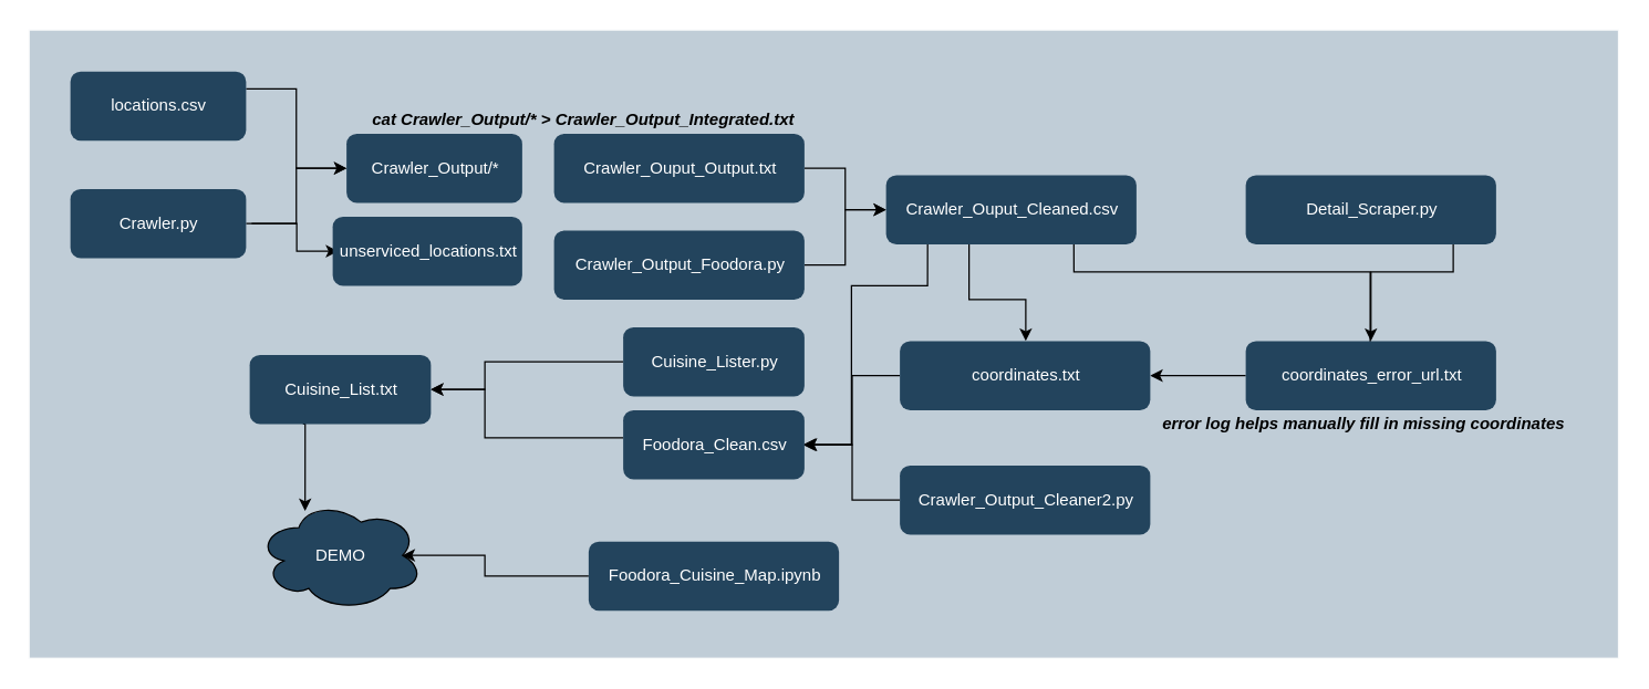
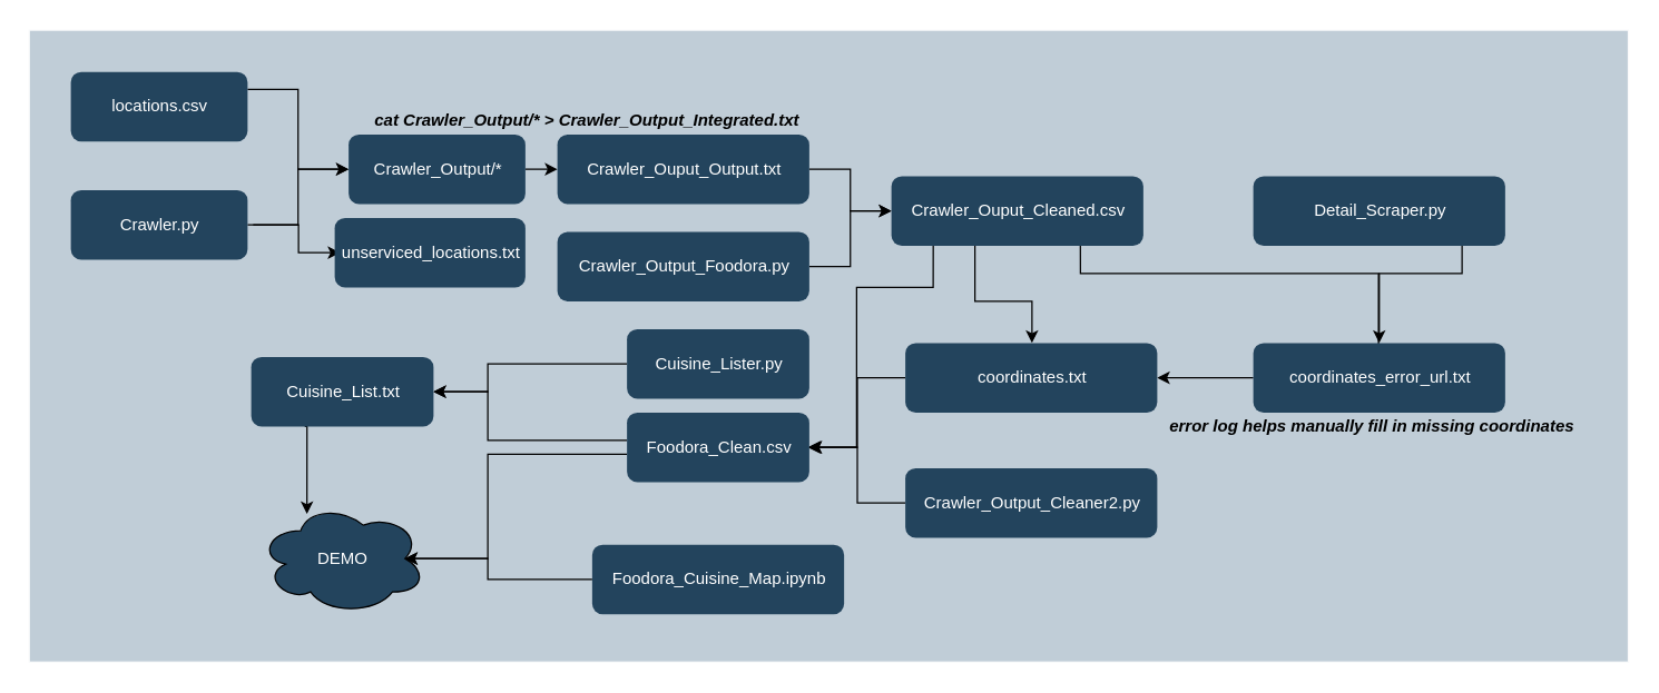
  <mxCell id="0" />
  <mxCell id="1" parent="0" />
  <mxCell id="2" value="" style="strokeColor=#FFFFFF;fillColor=#BAC8D3;fontSize=18;strokeWidth=2;fontFamily=Helvetica;html=1;opacity=90;" parent="1" vertex="1"><mxGeometry x="20" y="20.5" width="1150" height="455.5" as="geometry" /></mxCell>
  <mxCell id="3" style="edgeStyle=orthogonalEdgeStyle;rounded=0;orthogonalLoop=1;jettySize=auto;html=1;exitX=1;exitY=0.25;exitDx=0;exitDy=0;" parent="1" source="4" target="9" edge="1"><mxGeometry relative="1" as="geometry" /></mxCell>
  <mxCell id="4" value="&lt;font color=&quot;#ffffff&quot;&gt;locations.csv&lt;/font&gt;" style="rounded=1;fillColor=#23445D;strokeColor=none;strokeWidth=2;fontFamily=Helvetica;html=1;gradientColor=none;" parent="1" vertex="1"><mxGeometry x="50.395" y="51" width="127" height="50" as="geometry" /></mxCell>
  <mxCell id="5" style="edgeStyle=orthogonalEdgeStyle;rounded=0;orthogonalLoop=1;jettySize=auto;html=1;entryX=0;entryY=0.5;entryDx=0;entryDy=0;" parent="1" source="7" target="9" edge="1"><mxGeometry relative="1" as="geometry" /></mxCell>
  <mxCell id="6" style="edgeStyle=orthogonalEdgeStyle;rounded=0;orthogonalLoop=1;jettySize=auto;html=1;exitX=1;exitY=0.5;exitDx=0;exitDy=0;entryX=0;entryY=0.5;entryDx=0;entryDy=0;" edge="1" parent="1"><mxGeometry relative="1" as="geometry"><mxPoint x="181.395" y="161" as="sourcePoint" /><mxPoint x="244" y="181" as="targetPoint" /><Array as="points"><mxPoint x="214" y="161" /><mxPoint x="214" y="181" /></Array></mxGeometry></mxCell>
  <mxCell id="7" value="&lt;font color=&quot;#ffffff&quot;&gt;Crawler.py&lt;/font&gt;" style="rounded=1;fillColor=#23445D;strokeColor=none;strokeWidth=2;fontFamily=Helvetica;html=1;gradientColor=none;" parent="1" vertex="1"><mxGeometry x="50.395" y="136" width="127" height="50" as="geometry" /></mxCell>
+ <mxCell id="8" value="" style="edgeStyle=orthogonalEdgeStyle;rounded=0;orthogonalLoop=1;jettySize=auto;html=1;" parent="1" source="9" target="11" edge="1"><mxGeometry relative="1" as="geometry" /></mxCell>
  <mxCell id="9" value="&lt;font color=&quot;#ffffff&quot;&gt;Crawler_Output/*&lt;br&gt;&lt;/font&gt;" style="rounded=1;fillColor=#23445D;strokeColor=none;strokeWidth=2;fontFamily=Helvetica;html=1;gradientColor=none;" parent="1" vertex="1"><mxGeometry x="250" y="96" width="127" height="50" as="geometry" /></mxCell>
  <mxCell id="10" value="" style="edgeStyle=orthogonalEdgeStyle;rounded=0;orthogonalLoop=1;jettySize=auto;html=1;" parent="1" source="11" target="15" edge="1"><mxGeometry relative="1" as="geometry" /></mxCell>
  <mxCell id="11" value="&lt;font color=&quot;#ffffff&quot;&gt;Crawler_Ouput_Output.txt&lt;br&gt;&lt;/font&gt;" style="rounded=1;fillColor=#23445D;strokeColor=none;strokeWidth=2;fontFamily=Helvetica;html=1;gradientColor=none;" parent="1" vertex="1"><mxGeometry x="400" y="96" width="181" height="50" as="geometry" /></mxCell>
  <mxCell id="12" value="" style="edgeStyle=orthogonalEdgeStyle;rounded=0;orthogonalLoop=1;jettySize=auto;html=1;" parent="1" source="15" target="19" edge="1"><mxGeometry relative="1" as="geometry"><Array as="points"><mxPoint x="700" y="216" /><mxPoint x="741" y="216" /></Array></mxGeometry></mxCell>
  <mxCell id="13" style="edgeStyle=orthogonalEdgeStyle;rounded=0;orthogonalLoop=1;jettySize=auto;html=1;entryX=0.497;entryY=0.2;entryDx=0;entryDy=0;entryPerimeter=0;exitX=0.75;exitY=1;exitDx=0;exitDy=0;" parent="1" source="15" target="17" edge="1"><mxGeometry relative="1" as="geometry"><Array as="points"><mxPoint x="776" y="196" /><mxPoint x="990" y="196" /></Array></mxGeometry></mxCell>
  <mxCell id="14" style="edgeStyle=orthogonalEdgeStyle;rounded=0;orthogonalLoop=1;jettySize=auto;html=1;exitX=0.166;exitY=1;exitDx=0;exitDy=0;exitPerimeter=0;" parent="1" source="15" edge="1"><mxGeometry relative="1" as="geometry"><mxPoint x="734.5" y="176" as="sourcePoint" /><mxPoint x="580" y="321" as="targetPoint" /><Array as="points"><mxPoint x="670" y="206" /><mxPoint x="615" y="206" /><mxPoint x="615" y="321" /></Array></mxGeometry></mxCell>
  <mxCell id="15" value="&lt;font color=&quot;#ffffff&quot;&gt;Crawler_Ouput_Cleaned.csv&lt;br&gt;&lt;/font&gt;" style="rounded=1;fillColor=#23445D;strokeColor=none;strokeWidth=2;fontFamily=Helvetica;html=1;gradientColor=none;" parent="1" vertex="1"><mxGeometry x="640" y="126" width="181" height="50" as="geometry" /></mxCell>
  <mxCell id="16" style="edgeStyle=orthogonalEdgeStyle;rounded=0;orthogonalLoop=1;jettySize=auto;html=1;entryX=1;entryY=0.5;entryDx=0;entryDy=0;" parent="1" source="17" target="19" edge="1"><mxGeometry relative="1" as="geometry" /></mxCell>
  <mxCell id="17" value="&lt;font color=&quot;#ffffff&quot;&gt;coordinates_error_url.txt&lt;br&gt;&lt;/font&gt;" style="rounded=1;fillColor=#23445D;strokeColor=none;strokeWidth=2;fontFamily=Helvetica;html=1;gradientColor=none;" parent="1" vertex="1"><mxGeometry x="900" y="246" width="181" height="50" as="geometry" /></mxCell>
  <mxCell id="18" style="edgeStyle=orthogonalEdgeStyle;rounded=0;orthogonalLoop=1;jettySize=auto;html=1;entryX=1;entryY=0.5;entryDx=0;entryDy=0;" parent="1" source="19" target="30" edge="1"><mxGeometry relative="1" as="geometry" /></mxCell>
  <mxCell id="19" value="&lt;font color=&quot;#ffffff&quot;&gt;coordinates.txt&lt;br&gt;&lt;/font&gt;" style="rounded=1;fillColor=#23445D;strokeColor=none;strokeWidth=2;fontFamily=Helvetica;html=1;gradientColor=none;" parent="1" vertex="1"><mxGeometry x="650" y="246" width="181" height="50" as="geometry" /></mxCell>
  <mxCell id="20" value="&lt;b&gt;&lt;i&gt;cat Crawler_Output/* &amp;gt; Crawler_Output_Integrated.txt&lt;/i&gt;&lt;/b&gt;" style="text;html=1;align=center;verticalAlign=middle;resizable=0;points=[];autosize=1;" parent="1" vertex="1"><mxGeometry x="261" y="76" width="320" height="20" as="geometry" /></mxCell>
  <mxCell id="21" style="edgeStyle=orthogonalEdgeStyle;rounded=0;orthogonalLoop=1;jettySize=auto;html=1;entryX=0;entryY=0.5;entryDx=0;entryDy=0;" parent="1" source="22" target="15" edge="1"><mxGeometry relative="1" as="geometry" /></mxCell>
  <mxCell id="22" value="&lt;font color=&quot;#ffffff&quot;&gt;Crawler_Output_Foodora.py&lt;br&gt;&lt;/font&gt;" style="rounded=1;fillColor=#23445D;strokeColor=none;strokeWidth=2;fontFamily=Helvetica;html=1;gradientColor=none;" parent="1" vertex="1"><mxGeometry x="400" y="166" width="181" height="50" as="geometry" /></mxCell>
  <mxCell id="23" style="edgeStyle=orthogonalEdgeStyle;rounded=0;orthogonalLoop=1;jettySize=auto;html=1;entryX=0.5;entryY=0;entryDx=0;entryDy=0;" parent="1" source="24" target="17" edge="1"><mxGeometry relative="1" as="geometry"><Array as="points"><mxPoint x="1050" y="196" /><mxPoint x="991" y="196" /></Array></mxGeometry></mxCell>
  <mxCell id="24" value="&lt;font color=&quot;#ffffff&quot;&gt;Detail_Scraper.py&lt;br&gt;&lt;/font&gt;" style="rounded=1;fillColor=#23445D;strokeColor=none;strokeWidth=2;fontFamily=Helvetica;html=1;gradientColor=none;" parent="1" vertex="1"><mxGeometry x="900" y="126" width="181" height="50" as="geometry" /></mxCell>
  <mxCell id="25" value="&lt;b&gt;&lt;i&gt;error log helps manually fill in missing coordinates&lt;/i&gt;&lt;/b&gt;" style="text;html=1;align=center;verticalAlign=middle;resizable=0;points=[];autosize=1;" parent="1" vertex="1"><mxGeometry x="830" y="296" width="310" height="20" as="geometry" /></mxCell>
  <mxCell id="26" style="edgeStyle=orthogonalEdgeStyle;rounded=0;orthogonalLoop=1;jettySize=auto;html=1;entryX=1;entryY=0.5;entryDx=0;entryDy=0;" parent="1" source="27" target="30" edge="1"><mxGeometry relative="1" as="geometry" /></mxCell>
  <mxCell id="27" value="&lt;font color=&quot;#ffffff&quot;&gt;Crawler_Output_Cleaner2.py&lt;br&gt;&lt;/font&gt;" style="rounded=1;fillColor=#23445D;strokeColor=none;strokeWidth=2;fontFamily=Helvetica;html=1;gradientColor=none;" parent="1" vertex="1"><mxGeometry x="650" y="336" width="181" height="50" as="geometry" /></mxCell>
  <mxCell id="28" style="edgeStyle=orthogonalEdgeStyle;rounded=0;orthogonalLoop=1;jettySize=auto;html=1;" parent="1" source="30" target="34" edge="1"><mxGeometry relative="1" as="geometry"><Array as="points"><mxPoint x="350" y="316" /><mxPoint x="350" y="281" /></Array></mxGeometry></mxCell>
+ <mxCell id="29" style="edgeStyle=orthogonalEdgeStyle;rounded=0;orthogonalLoop=1;jettySize=auto;html=1;entryX=0.875;entryY=0.5;entryDx=0;entryDy=0;entryPerimeter=0;" parent="1" source="30" target="37" edge="1"><mxGeometry relative="1" as="geometry"><Array as="points"><mxPoint x="350" y="326" /><mxPoint x="350" y="401" /></Array></mxGeometry></mxCell>
  <mxCell id="30" value="&lt;font color=&quot;#ffffff&quot;&gt;Foodora_Clean.csv&lt;br&gt;&lt;/font&gt;" style="rounded=1;fillColor=#23445D;strokeColor=none;strokeWidth=2;fontFamily=Helvetica;html=1;gradientColor=none;" parent="1" vertex="1"><mxGeometry x="450" y="296" width="131" height="50" as="geometry" /></mxCell>
  <mxCell id="31" value="" style="edgeStyle=orthogonalEdgeStyle;rounded=0;orthogonalLoop=1;jettySize=auto;html=1;" parent="1" source="32" target="34" edge="1"><mxGeometry relative="1" as="geometry"><Array as="points"><mxPoint x="350" y="261" /><mxPoint x="350" y="281" /></Array></mxGeometry></mxCell>
  <mxCell id="32" value="&lt;font color=&quot;#ffffff&quot;&gt;Cuisine_Lister.py&lt;br&gt;&lt;/font&gt;" style="rounded=1;fillColor=#23445D;strokeColor=none;strokeWidth=2;fontFamily=Helvetica;html=1;gradientColor=none;" parent="1" vertex="1"><mxGeometry x="450" y="236" width="131" height="50" as="geometry" /></mxCell>
  <mxCell id="33" style="edgeStyle=orthogonalEdgeStyle;rounded=0;orthogonalLoop=1;jettySize=auto;html=1;entryX=0.513;entryY=0.1;entryDx=0;entryDy=0;entryPerimeter=0;" parent="1" edge="1"><mxGeometry relative="1" as="geometry"><mxPoint x="218.5" y="306" as="sourcePoint" /><mxPoint x="220.06" y="369" as="targetPoint" /><Array as="points"><mxPoint x="220" y="306" /></Array></mxGeometry></mxCell>
  <mxCell id="34" value="&lt;font color=&quot;#ffffff&quot;&gt;Cuisine_List.txt&lt;br&gt;&lt;/font&gt;" style="rounded=1;fillColor=#23445D;strokeColor=none;strokeWidth=2;fontFamily=Helvetica;html=1;gradientColor=none;" parent="1" vertex="1"><mxGeometry x="180" y="256" width="131" height="50" as="geometry" /></mxCell>
  <mxCell id="35" style="edgeStyle=orthogonalEdgeStyle;rounded=0;orthogonalLoop=1;jettySize=auto;html=1;entryX=0.875;entryY=0.5;entryDx=0;entryDy=0;entryPerimeter=0;" parent="1" source="36" target="37" edge="1"><mxGeometry relative="1" as="geometry"><Array as="points"><mxPoint x="350" y="416" /><mxPoint x="350" y="401" /></Array></mxGeometry></mxCell>
  <mxCell id="36" value="&lt;font color=&quot;#ffffff&quot;&gt;Foodora_Cuisine_Map.ipynb&lt;br&gt;&lt;/font&gt;" style="rounded=1;fillColor=#23445D;strokeColor=none;strokeWidth=2;fontFamily=Helvetica;html=1;gradientColor=none;" parent="1" vertex="1"><mxGeometry x="425" y="391" width="181" height="50" as="geometry" /></mxCell>
  <mxCell id="37" value="&lt;font color=&quot;#ffffff&quot;&gt;DEMO&lt;/font&gt;" style="ellipse;shape=cloud;whiteSpace=wrap;html=1;fillColor=#23445D;" parent="1" vertex="1"><mxGeometry x="185.5" y="361" width="120" height="80" as="geometry" /></mxCell>
  <mxCell id="38" value="&lt;font color=&quot;#ffffff&quot;&gt;unserviced_locations.txt&lt;br&gt;&lt;/font&gt;" style="rounded=1;fillColor=#23445D;strokeColor=none;strokeWidth=2;fontFamily=Helvetica;html=1;gradientColor=none;" vertex="1" parent="1"><mxGeometry x="240" y="156" width="137" height="50" as="geometry" /></mxCell>
